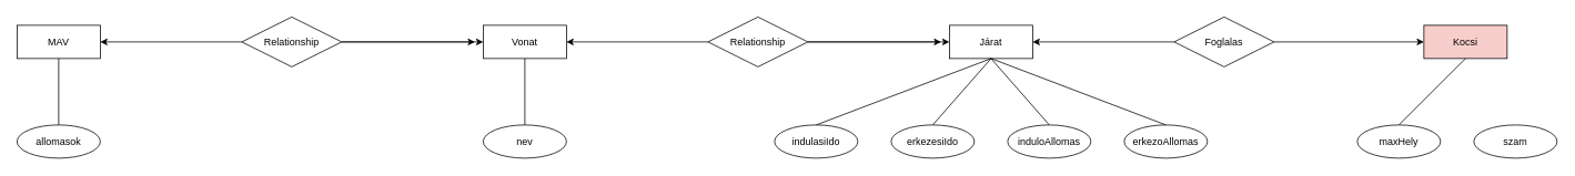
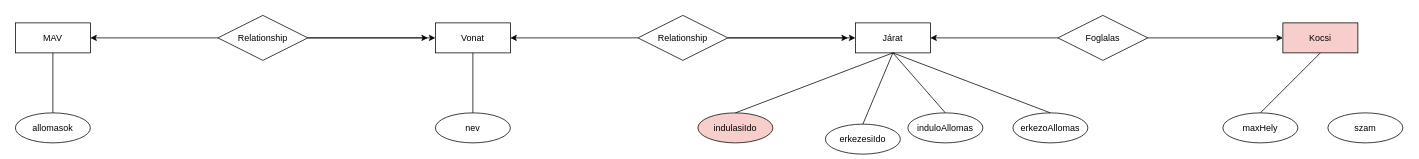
  <mxCell id="0" />
  <mxCell id="1" parent="0" />
  <mxCell id="2" value="MAV" style="whiteSpace=wrap;html=1;align=center;" parent="1" vertex="1"><mxGeometry x="20" y="30" width="100" height="40" as="geometry" /></mxCell>
  <mxCell id="3" value="Kocsi" style="whiteSpace=wrap;html=1;align=center;fillColor=#f8cecc;" parent="1" vertex="1"><mxGeometry x="1710" y="30" width="100" height="40" as="geometry" /></mxCell>
  <mxCell id="4" value="Vonat" style="whiteSpace=wrap;html=1;align=center;" parent="1" vertex="1"><mxGeometry x="580" y="30" width="100" height="40" as="geometry" /></mxCell>
  <mxCell id="5" value="Járat" style="whiteSpace=wrap;html=1;align=center;" parent="1" vertex="1"><mxGeometry x="1140" y="30" width="100" height="40" as="geometry" /></mxCell>
  <mxCell id="6" value="allomasok" style="ellipse;whiteSpace=wrap;html=1;align=center;" parent="1" vertex="1"><mxGeometry x="20" y="150" width="100" height="40" as="geometry" /></mxCell>
  <mxCell id="7" value="" style="endArrow=none;html=1;rounded=0;exitX=0.5;exitY=0;exitDx=0;exitDy=0;entryX=0.5;entryY=1;entryDx=0;entryDy=0;" parent="1" source="6" target="2" edge="1"><mxGeometry relative="1" as="geometry"><mxPoint x="1210" y="-140" as="sourcePoint" /><mxPoint x="100" y="110" as="targetPoint" /></mxGeometry></mxCell>
  <mxCell id="8" value="nev" style="ellipse;whiteSpace=wrap;html=1;align=center;" parent="1" vertex="1"><mxGeometry x="580" y="150" width="100" height="40" as="geometry" /></mxCell>
  <mxCell id="9" value="erkezoAllomas" style="ellipse;whiteSpace=wrap;html=1;align=center;" parent="1" vertex="1"><mxGeometry x="1350" y="150" width="100" height="40" as="geometry" /></mxCell>
  <mxCell id="10" value="induloAllomas" style="ellipse;whiteSpace=wrap;html=1;align=center;" parent="1" vertex="1"><mxGeometry x="1210" y="150" width="100" height="40" as="geometry" /></mxCell>
- <mxCell id="11" value="erkezesiIdo" style="ellipse;whiteSpace=wrap;html=1;align=center;" parent="1" vertex="1"><mxGeometry x="1070" y="150" width="100" height="40" as="geometry" /></mxCell>
- <mxCell id="12" value="indulasiIdo" style="ellipse;whiteSpace=wrap;html=1;align=center;" parent="1" vertex="1"><mxGeometry x="930" y="150" width="100" height="40" as="geometry" /></mxCell>
+ <mxCell id="11" value="erkezesiIdo" style="ellipse;whiteSpace=wrap;html=1;align=center;" parent="1" vertex="1"><mxGeometry x="1100" y="165" width="100" height="40" as="geometry" /></mxCell>
+ <mxCell id="12" value="indulasiIdo" style="ellipse;whiteSpace=wrap;html=1;align=center;fillColor=#f8cecc;" parent="1" vertex="1"><mxGeometry x="930" y="150" width="100" height="40" as="geometry" /></mxCell>
  <mxCell id="13" value="" style="endArrow=none;html=1;rounded=0;exitX=0.5;exitY=1;exitDx=0;exitDy=0;entryX=0.5;entryY=0;entryDx=0;entryDy=0;" parent="1" source="5" target="12" edge="1"><mxGeometry relative="1" as="geometry"><mxPoint x="1210" y="60" as="sourcePoint" /><mxPoint x="1370" y="60" as="targetPoint" /></mxGeometry></mxCell>
  <mxCell id="14" value="" style="endArrow=none;html=1;rounded=0;exitX=0.5;exitY=1;exitDx=0;exitDy=0;entryX=0.5;entryY=0;entryDx=0;entryDy=0;" parent="1" source="5" target="11" edge="1"><mxGeometry relative="1" as="geometry"><mxPoint x="1210" y="60" as="sourcePoint" /><mxPoint x="1370" y="60" as="targetPoint" /></mxGeometry></mxCell>
  <mxCell id="15" value="" style="endArrow=none;html=1;rounded=0;exitX=0.5;exitY=1;exitDx=0;exitDy=0;entryX=0.5;entryY=0;entryDx=0;entryDy=0;" parent="1" source="5" target="10" edge="1"><mxGeometry relative="1" as="geometry"><mxPoint x="1210" y="60" as="sourcePoint" /><mxPoint x="1370" y="60" as="targetPoint" /></mxGeometry></mxCell>
  <mxCell id="16" value="" style="endArrow=none;html=1;rounded=0;exitX=0.5;exitY=1;exitDx=0;exitDy=0;entryX=0.5;entryY=0;entryDx=0;entryDy=0;" parent="1" source="5" target="9" edge="1"><mxGeometry relative="1" as="geometry"><mxPoint x="1210" y="60" as="sourcePoint" /><mxPoint x="1370" y="60" as="targetPoint" /></mxGeometry></mxCell>
  <mxCell id="17" value="maxHely" style="ellipse;whiteSpace=wrap;html=1;align=center;" parent="1" vertex="1"><mxGeometry x="1630" y="150" width="100" height="40" as="geometry" /></mxCell>
  <mxCell id="18" value="szam" style="ellipse;whiteSpace=wrap;html=1;align=center;" parent="1" vertex="1"><mxGeometry x="1770" y="150" width="100" height="40" as="geometry" /></mxCell>
  <mxCell id="19" value="Foglalas" style="shape=rhombus;perimeter=rhombusPerimeter;whiteSpace=wrap;html=1;align=center;" parent="1" vertex="1"><mxGeometry x="1410" y="20" width="120" height="60" as="geometry" /></mxCell>
  <mxCell id="20" value="Relationship" style="shape=rhombus;perimeter=rhombusPerimeter;whiteSpace=wrap;html=1;align=center;" parent="1" vertex="1"><mxGeometry x="850" y="20" width="120" height="60" as="geometry" /></mxCell>
  <mxCell id="21" value="Relationship" style="shape=rhombus;perimeter=rhombusPerimeter;whiteSpace=wrap;html=1;align=center;" parent="1" vertex="1"><mxGeometry x="290" y="20" width="120" height="60" as="geometry" /></mxCell>
  <mxCell id="22" value="" style="endArrow=none;html=1;rounded=0;exitX=0.5;exitY=0;exitDx=0;exitDy=0;entryX=0.5;entryY=1;entryDx=0;entryDy=0;" edge="1" parent="1" source="8" target="4"><mxGeometry width="50" height="50" relative="1" as="geometry"><mxPoint x="720" y="170" as="sourcePoint" /><mxPoint x="770" y="130" as="targetPoint" /></mxGeometry></mxCell>
  <mxCell id="23" value="" style="endArrow=classic;html=1;rounded=0;exitX=1;exitY=0.5;exitDx=0;exitDy=0;entryX=0;entryY=0.5;entryDx=0;entryDy=0;" edge="1" parent="1" source="21" target="4"><mxGeometry width="50" height="50" relative="1" as="geometry"><mxPoint x="760" y="-170" as="sourcePoint" /><mxPoint x="810" y="-220" as="targetPoint" /></mxGeometry></mxCell>
  <mxCell id="24" value="" style="endArrow=classic;html=1;rounded=0;exitX=1;exitY=0.5;exitDx=0;exitDy=0;" edge="1" parent="1" source="21"><mxGeometry width="50" height="50" relative="1" as="geometry"><mxPoint x="760" as="sourcePoint" y="-50" /><mxPoint x="570" y="50" as="targetPoint" /></mxGeometry></mxCell>
  <mxCell id="25" value="" style="endArrow=classic;html=1;rounded=0;exitX=0;exitY=0.5;exitDx=0;exitDy=0;entryX=1;entryY=0.5;entryDx=0;entryDy=0;" edge="1" parent="1" source="21" target="2"><mxGeometry width="50" height="50" relative="1" as="geometry"><mxPoint x="760" y="-300" as="sourcePoint" /><mxPoint x="810" y="-350" as="targetPoint" /></mxGeometry></mxCell>
  <mxCell id="26" value="" style="endArrow=classic;html=1;rounded=0;exitX=0;exitY=0.5;exitDx=0;exitDy=0;entryX=1;entryY=0.5;entryDx=0;entryDy=0;" edge="1" parent="1" source="20" target="4"><mxGeometry width="50" height="50" relative="1" as="geometry"><mxPoint x="760" y="10" as="sourcePoint" /><mxPoint x="810" y="-40" as="targetPoint" /></mxGeometry></mxCell>
  <mxCell id="27" value="" style="endArrow=classic;html=1;rounded=0;exitX=1;exitY=0.5;exitDx=0;exitDy=0;entryX=0;entryY=0.5;entryDx=0;entryDy=0;" edge="1" parent="1" source="20" target="5"><mxGeometry width="50" height="50" relative="1" as="geometry"><mxPoint x="1160" y="10" as="sourcePoint" /><mxPoint x="1210" y="-40" as="targetPoint" /></mxGeometry></mxCell>
  <mxCell id="28" value="" style="endArrow=classic;html=1;rounded=0;exitX=1;exitY=0.5;exitDx=0;exitDy=0;" edge="1" parent="1" source="20"><mxGeometry width="50" height="50" relative="1" as="geometry"><mxPoint x="1160" y="10" as="sourcePoint" /><mxPoint x="1130" y="50" as="targetPoint" /></mxGeometry></mxCell>
  <mxCell id="29" value="" style="endArrow=classic;html=1;rounded=0;exitX=0;exitY=0.5;exitDx=0;exitDy=0;entryX=1;entryY=0.5;entryDx=0;entryDy=0;" edge="1" parent="1" source="19" target="5"><mxGeometry width="50" height="50" relative="1" as="geometry"><mxPoint x="1390" y="130" as="sourcePoint" /><mxPoint x="1440" y="80" as="targetPoint" /></mxGeometry></mxCell>
  <mxCell id="30" value="" style="endArrow=classic;html=1;rounded=0;exitX=1;exitY=0.5;exitDx=0;exitDy=0;entryX=0;entryY=0.5;entryDx=0;entryDy=0;" edge="1" parent="1" source="19" target="3"><mxGeometry width="50" height="50" relative="1" as="geometry"><mxPoint x="1610" y="130" as="sourcePoint" /><mxPoint x="1660" y="80" as="targetPoint" /></mxGeometry></mxCell>
  <mxCell id="31" value="" style="endArrow=none;html=1;rounded=0;exitX=0.5;exitY=0;exitDx=0;exitDy=0;entryX=0.5;entryY=1;entryDx=0;entryDy=0;" edge="1" parent="1" source="17" target="3"><mxGeometry width="50" height="50" relative="1" as="geometry"><mxPoint x="1740" y="130" as="sourcePoint" /><mxPoint x="1790" y="80" as="targetPoint" /></mxGeometry></mxCell>
